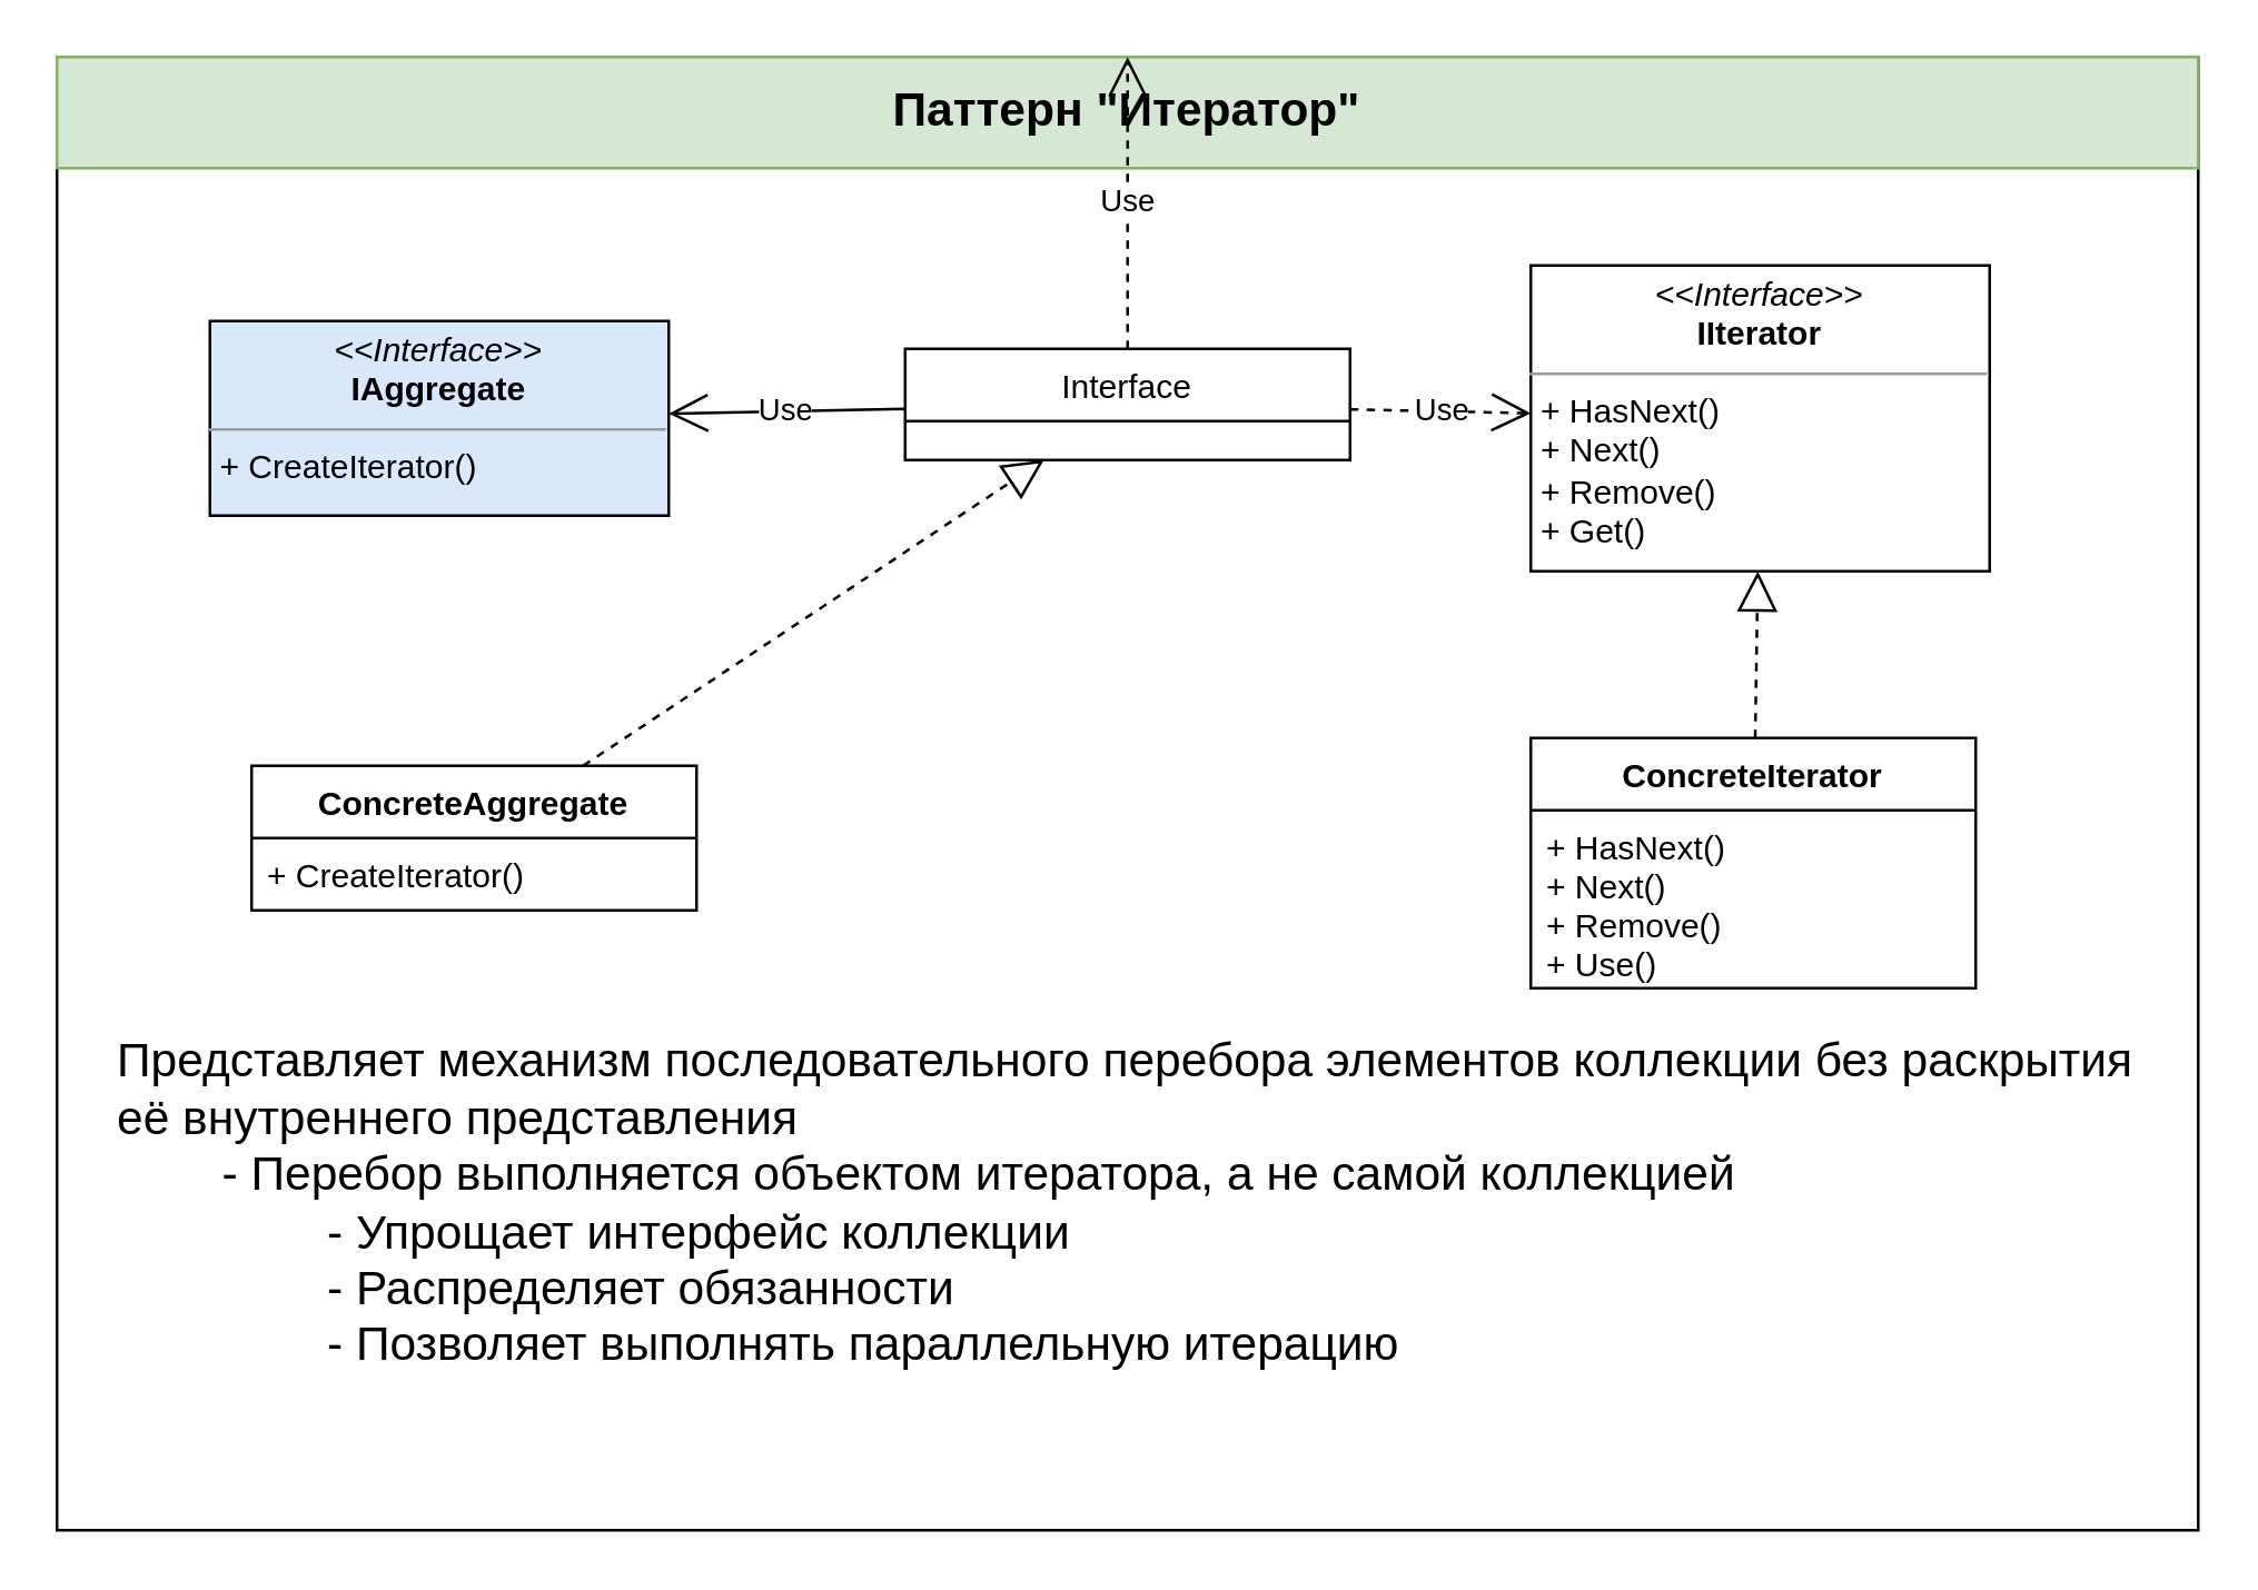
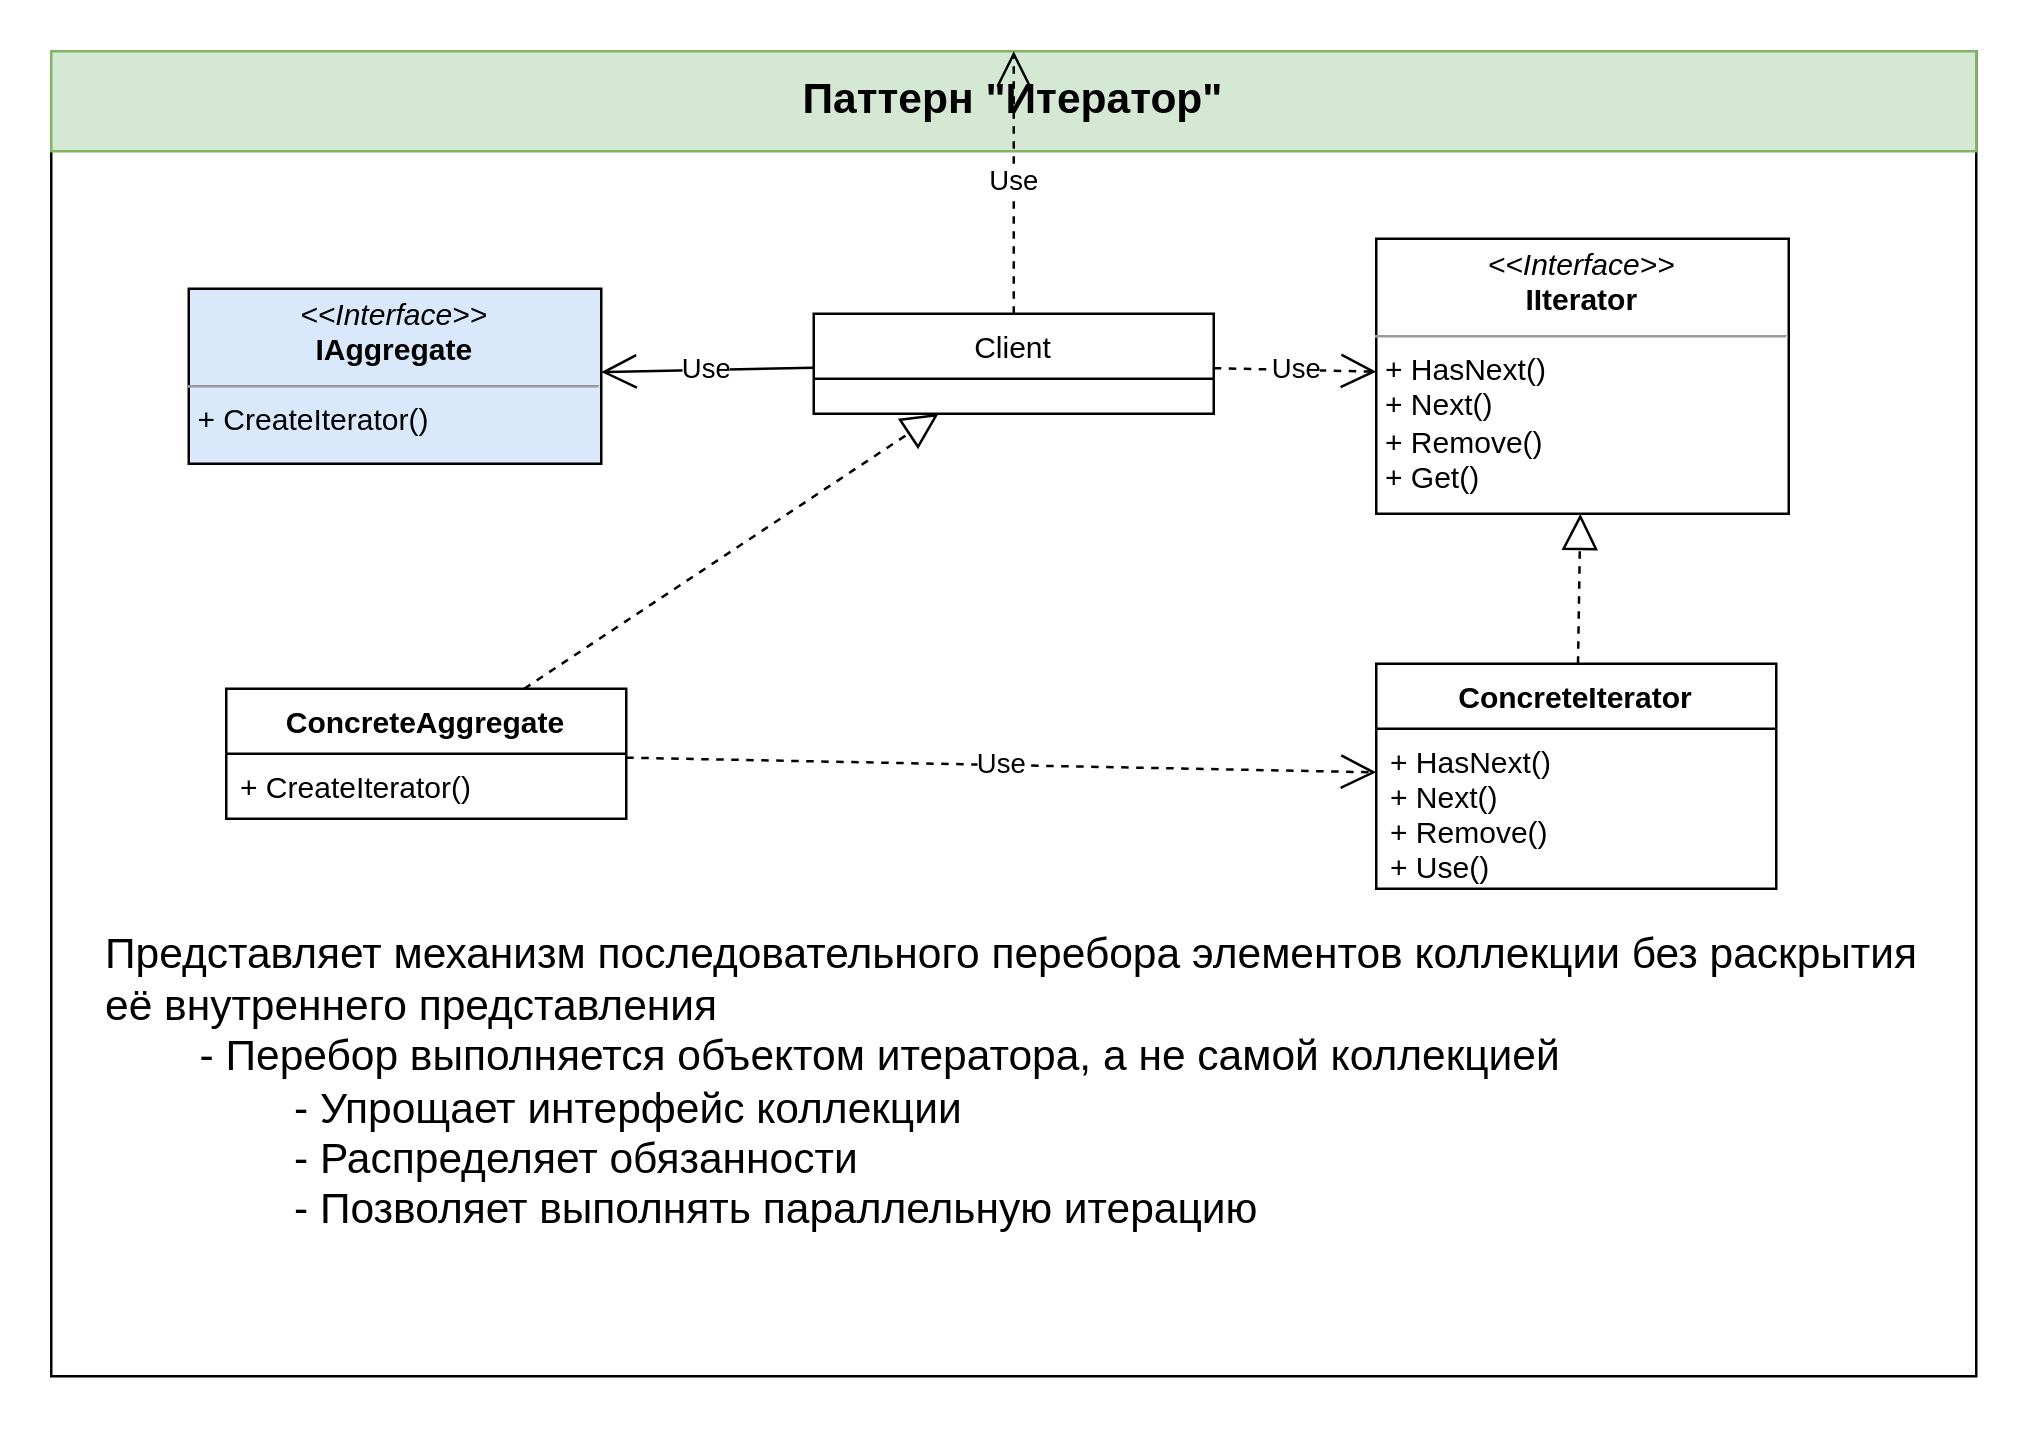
  <mxCell id="0" />
  <mxCell id="1" parent="0" />
  <mxCell id="2" value="" style="rounded=0;whiteSpace=wrap;html=1;" parent="1" vertex="1"><mxGeometry x="20" y="20" width="770" height="530" as="geometry" /></mxCell>
- <mxCell id="3" value="Interface" style="swimlane;fontStyle=0;childLayout=stackLayout;horizontal=1;startSize=26;fillColor=none;horizontalStack=0;resizeParent=1;resizeParentMax=0;resizeLast=0;collapsible=1;marginBottom=0;" parent="1" vertex="1"><mxGeometry x="325" y="125" width="160" height="40" as="geometry" /></mxCell>
+ <mxCell id="3" value="Client" style="swimlane;fontStyle=0;childLayout=stackLayout;horizontal=1;startSize=26;fillColor=none;horizontalStack=0;resizeParent=1;resizeParentMax=0;resizeLast=0;collapsible=1;marginBottom=0;" parent="1" vertex="1"><mxGeometry x="325" y="125" width="160" height="40" as="geometry" /></mxCell>
  <mxCell id="4" value="&lt;b&gt;&lt;font style=&quot;font-size: 17px;&quot;&gt;Паттерн &quot;Итератор&quot;&lt;/font&gt;&lt;/b&gt;" style="text;html=1;strokeColor=#82b366;fillColor=#d5e8d4;align=center;verticalAlign=middle;whiteSpace=wrap;rounded=0;" parent="1" vertex="1"><mxGeometry x="20" y="20" width="770" height="40" as="geometry" /></mxCell>
  <mxCell id="5" value="Представляет механизм последовательного перебора элементов коллекции без раскрытия её внутреннего представления&lt;br&gt;&lt;span style=&quot;white-space: pre;&quot;&gt;&#09;&lt;/span&gt;- Перебор выполняется объектом итератора, а не самой коллекцией&lt;br&gt;&lt;span style=&quot;white-space: pre;&quot;&gt;&#09;&lt;/span&gt;&lt;span style=&quot;white-space: pre;&quot;&gt;&#09;&lt;/span&gt;- Упрощает интерфейс коллекции&lt;br&gt;&lt;span style=&quot;white-space: pre;&quot;&gt;&#09;&lt;/span&gt;&lt;span style=&quot;white-space: pre;&quot;&gt;&#09;&lt;/span&gt;- Распределяет обязанности&lt;br&gt;&lt;span style=&quot;white-space: pre;&quot;&gt;&#09;&lt;/span&gt;&lt;span style=&quot;white-space: pre;&quot;&gt;&#09;&lt;/span&gt;- Позволяет выполнять параллельную итерацию" style="text;html=1;strokeColor=none;fillColor=none;align=left;verticalAlign=middle;whiteSpace=wrap;rounded=0;fontSize=17;" parent="1" vertex="1"><mxGeometry x="40" y="355" width="730" height="155" as="geometry" /></mxCell>
  <mxCell id="6" value="Use" style="endArrow=open;endSize=12;dashed=1;html=1;rounded=0;" parent="1" source="3" target="2" edge="1"><mxGeometry width="160" relative="1" as="geometry"><mxPoint x="334" y="140" as="sourcePoint" /><mxPoint x="287.143" y="175" as="targetPoint" /></mxGeometry></mxCell>
  <mxCell id="7" value="ConcreteAggregate" style="swimlane;fontStyle=1;align=center;verticalAlign=top;childLayout=stackLayout;horizontal=1;startSize=26;horizontalStack=0;resizeParent=1;resizeParentMax=0;resizeLast=0;collapsible=1;marginBottom=0;" vertex="1" parent="1"><mxGeometry x="90" y="275" width="160" height="52" as="geometry" /></mxCell>
  <mxCell id="8" value="+ CreateIterator()" style="text;strokeColor=none;fillColor=none;align=left;verticalAlign=top;spacingLeft=4;spacingRight=4;overflow=hidden;rotatable=0;points=[[0,0.5],[1,0.5]];portConstraint=eastwest;" vertex="1" parent="7"><mxGeometry y="26" width="160" height="26" as="geometry" /></mxCell>
  <mxCell id="9" value="ConcreteIterator" style="swimlane;fontStyle=1;align=center;verticalAlign=top;childLayout=stackLayout;horizontal=1;startSize=26;horizontalStack=0;resizeParent=1;resizeParentMax=0;resizeLast=0;collapsible=1;marginBottom=0;" vertex="1" parent="1"><mxGeometry x="550" y="265" width="160" height="90" as="geometry" /></mxCell>
  <mxCell id="10" value="+ HasNext()&#10;+ Next()&#10;+ Remove()&#10;+ Use()" style="text;strokeColor=none;fillColor=none;align=left;verticalAlign=top;spacingLeft=4;spacingRight=4;overflow=hidden;rotatable=0;points=[[0,0.5],[1,0.5]];portConstraint=eastwest;" vertex="1" parent="9"><mxGeometry y="26" width="160" height="64" as="geometry" /></mxCell>
  <mxCell id="11" value="&lt;p style=&quot;margin:0px;margin-top:4px;text-align:center;&quot;&gt;&lt;i&gt;&amp;lt;&amp;lt;Interface&amp;gt;&amp;gt;&lt;/i&gt;&lt;br&gt;&lt;b&gt;IIterator&lt;/b&gt;&lt;/p&gt;&lt;hr size=&quot;1&quot;&gt;&lt;p style=&quot;margin:0px;margin-left:4px;&quot;&gt;+ HasNext()&lt;br style=&quot;padding: 0px; margin: 0px;&quot;&gt;+ Next()&lt;br style=&quot;padding: 0px; margin: 0px;&quot;&gt;+ Remove()&lt;br style=&quot;padding: 0px; margin: 0px;&quot;&gt;+ Get()&lt;br&gt;&lt;/p&gt;" style="verticalAlign=top;align=left;overflow=fill;fontSize=12;fontFamily=Helvetica;html=1;" vertex="1" parent="1"><mxGeometry x="550" y="95" width="165" height="110" as="geometry" /></mxCell>
  <mxCell id="12" value="&lt;p style=&quot;margin:0px;margin-top:4px;text-align:center;&quot;&gt;&lt;i&gt;&amp;lt;&amp;lt;Interface&amp;gt;&amp;gt;&lt;/i&gt;&lt;br&gt;&lt;b&gt;IAggregate&lt;/b&gt;&lt;/p&gt;&lt;hr size=&quot;1&quot;&gt;&lt;p style=&quot;margin:0px;margin-left:4px;&quot;&gt;+ CreateIterator()&lt;br&gt;&lt;/p&gt;" style="verticalAlign=top;align=left;overflow=fill;fontSize=12;fontFamily=Helvetica;html=1;fillColor=#dae8fc;" vertex="1" parent="1"><mxGeometry x="75" y="115" width="165" height="70" as="geometry" /></mxCell>
  <mxCell id="13" value="Use" style="endArrow=open;endSize=12;dashed=0;html=1;rounded=0;" edge="1" parent="1" source="3" target="12"><mxGeometry width="160" relative="1" as="geometry"><mxPoint x="390" y="245" as="sourcePoint" /><mxPoint x="550" y="245" as="targetPoint" /></mxGeometry></mxCell>
  <mxCell id="14" value="Use" style="endArrow=open;endSize=12;dashed=1;html=1;rounded=0;" edge="1" parent="1" source="3" target="11"><mxGeometry width="160" relative="1" as="geometry"><mxPoint x="390" y="245" as="sourcePoint" /><mxPoint x="550" y="245" as="targetPoint" /></mxGeometry></mxCell>
+ <mxCell id="15" value="Use" style="endArrow=open;endSize=12;dashed=1;html=1;rounded=0;" edge="1" parent="1" source="7" target="9"><mxGeometry width="160" relative="1" as="geometry"><mxPoint x="390" y="245" as="sourcePoint" /><mxPoint x="550" y="245" as="targetPoint" /></mxGeometry></mxCell>
  <mxCell id="16" value="" style="endArrow=block;dashed=1;endFill=0;endSize=12;html=1;rounded=0;" edge="1" parent="1" source="7" target="3"><mxGeometry width="160" relative="1" as="geometry"><mxPoint x="390" y="245" as="sourcePoint" /><mxPoint x="550" y="245" as="targetPoint" /></mxGeometry></mxCell>
  <mxCell id="17" value="" style="endArrow=block;dashed=1;endFill=0;endSize=12;html=1;rounded=0;" edge="1" parent="1" source="9" target="11"><mxGeometry width="160" relative="1" as="geometry"><mxPoint x="390" y="245" as="sourcePoint" /><mxPoint x="550" y="245" as="targetPoint" /></mxGeometry></mxCell>
